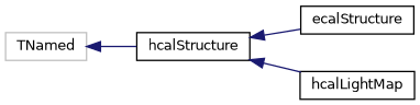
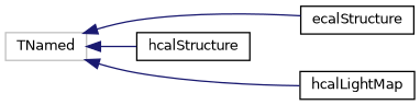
  digraph {
    rankdir=LR
    node [color=black fillcolor=white fontname=Helvetica fontsize=10 shape=record style=filled]
    edge [color=midnightblue dir=back fontname=Helvetica fontsize=10 labelfontname=Helvetica labelfontsize=10 style=solid]
    n1 [color=grey75 height=0.2 label=TNamed width=0.4]
    n2 [height=0.2 label=ecalStructure width=0.4]
    n3 [height=0.2 label=hcalLightMap width=0.4]
    n4 [height=0.2 label=hcalStructure width=0.4]
-   n4 -> n2
-   n4 -> n3
+   n1 -> n2
+   n1 -> n3
    n1 -> n4
  }
